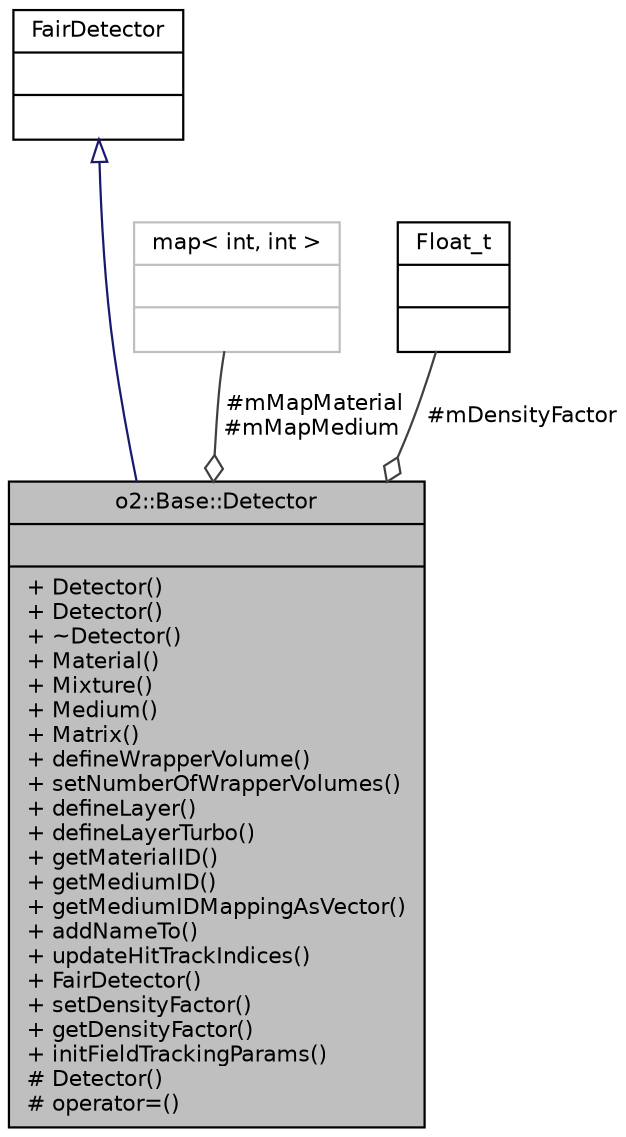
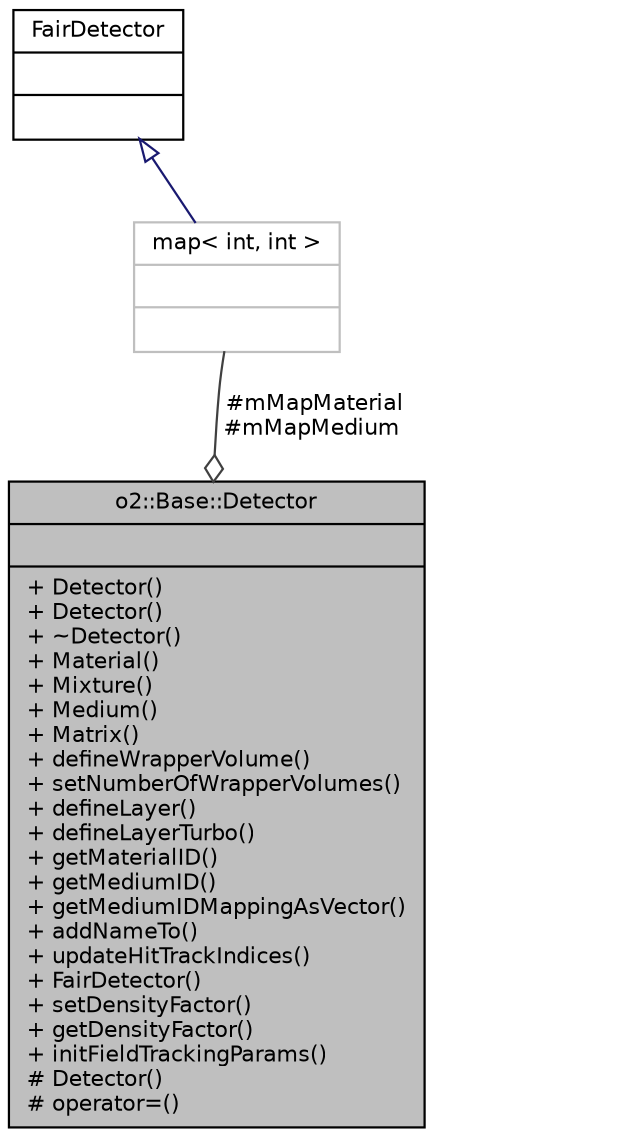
  digraph {
    node [color=black fontname=Helvetica fontsize=10 shape=record]
    edge [color=grey25 fontname=Helvetica fontsize=10 labelfontname=Helvetica labelfontsize=10 style=solid arrowhead=odiamond]
    n1 [fillcolor=grey75 fontcolor=black height=0.2 label="{o2::Base::Detector\n||+ Detector()\l+ Detector()\l+ ~Detector()\l+ Material()\l+ Mixture()\l+ Medium()\l+ Matrix()\l+ defineWrapperVolume()\l+ setNumberOfWrapperVolumes()\l+ defineLayer()\l+ defineLayerTurbo()\l+ getMaterialID()\l+ getMediumID()\l+ getMediumIDMappingAsVector()\l+ addNameTo()\l+ updateHitTrackIndices()\l+ FairDetector()\l+ setDensityFactor()\l+ getDensityFactor()\l+ initFieldTrackingParams()\l# Detector()\l# operator=()\l}" style=filled width=0.4]
    n2 [height=0.2 label="{FairDetector\n||}" width=0.4]
-   n3 [height=0.2 label="{Float_t\n||}" width=0.4]
    n4 [color=grey75 height=0.2 label="{map\< int, int \>\n||}" width=0.4]
-   n2 -> n1 [arrowtail=onormal color=midnightblue dir=back arrowhead=""]
-   n3 -> n1 [label=" #mDensityFactor"]
+   n2 -> n4 [arrowtail=onormal color=midnightblue dir=back arrowhead=""]
    n4 -> n1 [label=" #mMapMaterial\n#mMapMedium"]
  }
